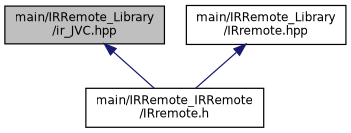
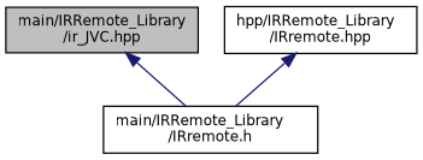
  digraph {
    node [color=black fillcolor=white fontname=Helvetica fontsize=10 shape=record style=filled]
    edge [color=midnightblue dir=back fontname=Helvetica fontsize=10 labelfontname=Helvetica labelfontsize=10 style=solid]
    n1 [fillcolor=grey75 fontcolor=black height=0.2 label="main/IRRemote_Library\l/ir_JVC.hpp" width=0.4]
-   n2 [height=0.2 label="main/IRRemote_IRRemote\l/IRremote.h" width=0.4]
-   n3 [height=0.2 label="main/IRRemote_Library\l/IRremote.hpp" width=0.4]
+   n2 [height=0.2 label="main/IRRemote_Library\l/IRremote.h" width=0.4]
+   n3 [height=0.2 label="hpp/IRRemote_Library\l/IRremote.hpp" width=0.4]
    n1 -> n2
    n3 -> n2
  }
